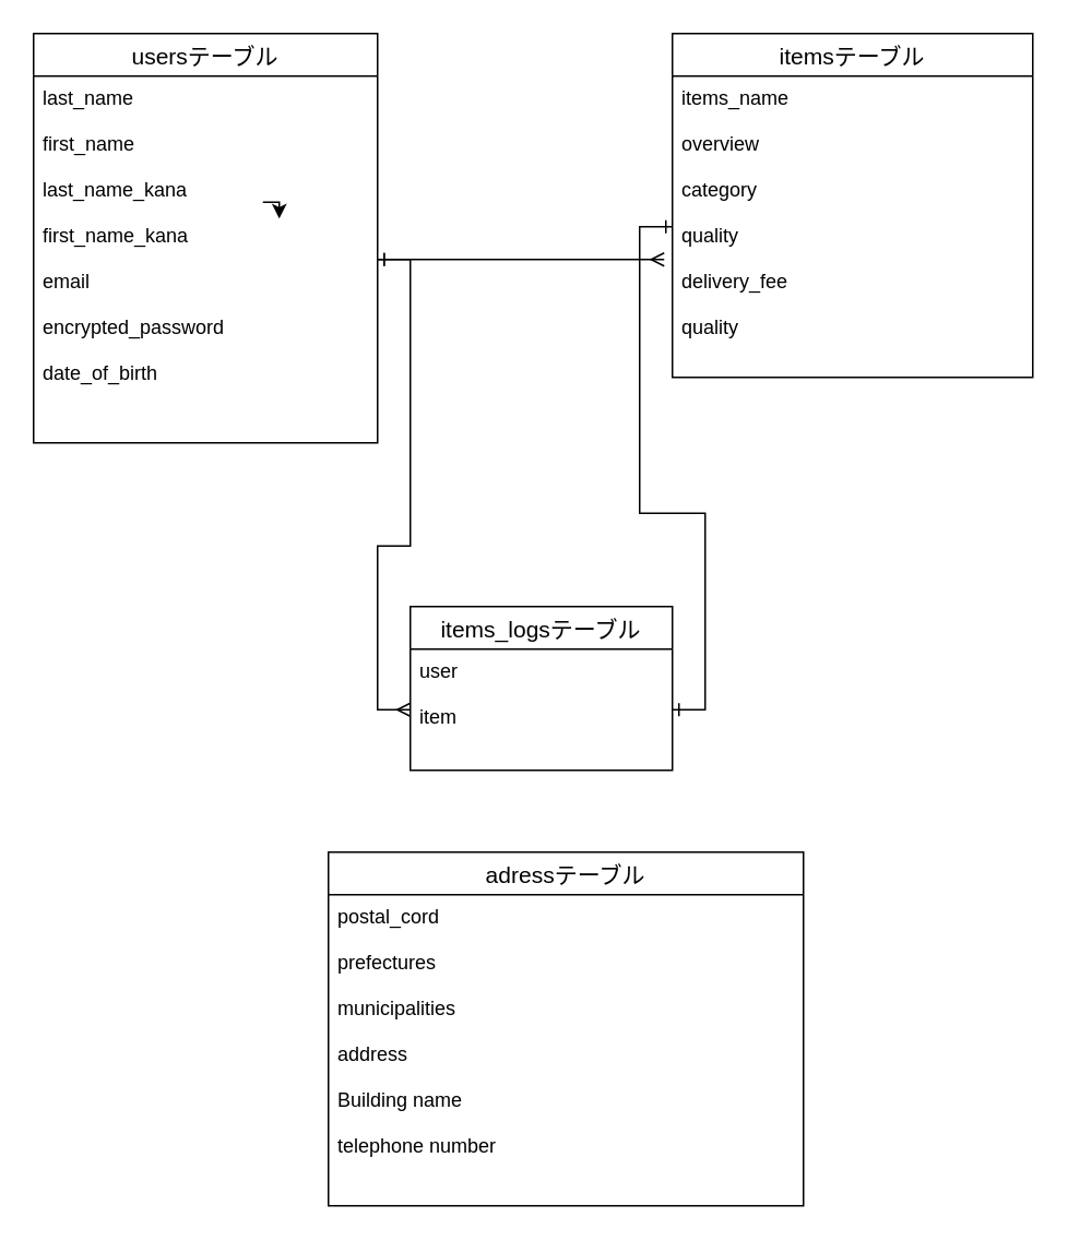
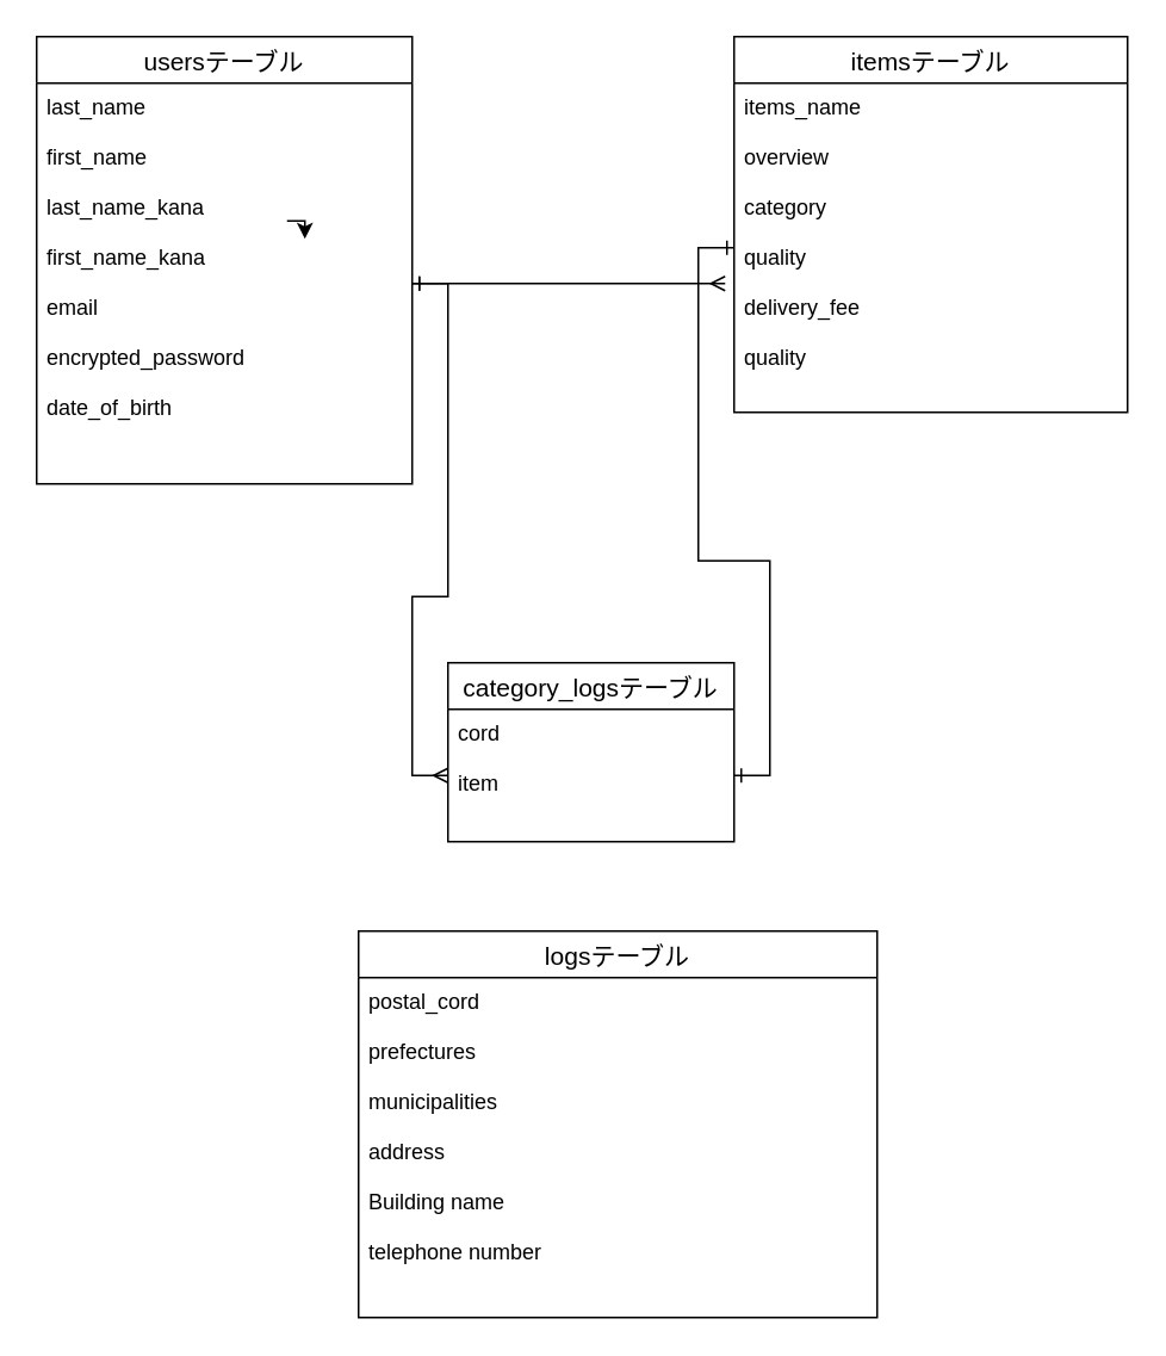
  <mxCell id="0" />
  <mxCell id="1" parent="0" />
- <mxCell id="2" value="items_logsテーブル" style="swimlane;fontStyle=0;childLayout=stackLayout;horizontal=1;startSize=26;horizontalStack=0;resizeParent=1;resizeParentMax=0;resizeLast=0;collapsible=1;marginBottom=0;align=center;fontSize=14;" vertex="1" parent="1"><mxGeometry x="250" y="370" width="160" height="100" as="geometry" /></mxCell>
- <mxCell id="3" value="user &#10;&#10;item" style="text;strokeColor=none;fillColor=none;spacingLeft=4;spacingRight=4;overflow=hidden;rotatable=0;points=[[0,0.5],[1,0.5]];portConstraint=eastwest;fontSize=12;" vertex="1" parent="2"><mxGeometry y="26" width="160" height="74" as="geometry" /></mxCell>
- <mxCell id="4" value="adressテーブル" style="swimlane;fontStyle=0;childLayout=stackLayout;horizontal=1;startSize=26;horizontalStack=0;resizeParent=1;resizeParentMax=0;resizeLast=0;collapsible=1;marginBottom=0;align=center;fontSize=14;" vertex="1" parent="1"><mxGeometry x="200" y="520" width="290" height="216" as="geometry" /></mxCell>
+ <mxCell id="2" value="category_logsテーブル" style="swimlane;fontStyle=0;childLayout=stackLayout;horizontal=1;startSize=26;horizontalStack=0;resizeParent=1;resizeParentMax=0;resizeLast=0;collapsible=1;marginBottom=0;align=center;fontSize=14;" vertex="1" parent="1"><mxGeometry x="250" y="370" width="160" height="100" as="geometry" /></mxCell>
+ <mxCell id="3" value="cord &#10;&#10;item" style="text;strokeColor=none;fillColor=none;spacingLeft=4;spacingRight=4;overflow=hidden;rotatable=0;points=[[0,0.5],[1,0.5]];portConstraint=eastwest;fontSize=12;" vertex="1" parent="2"><mxGeometry y="26" width="160" height="74" as="geometry" /></mxCell>
+ <mxCell id="4" value="logsテーブル" style="swimlane;fontStyle=0;childLayout=stackLayout;horizontal=1;startSize=26;horizontalStack=0;resizeParent=1;resizeParentMax=0;resizeLast=0;collapsible=1;marginBottom=0;align=center;fontSize=14;" vertex="1" parent="1"><mxGeometry x="200" y="520" width="290" height="216" as="geometry" /></mxCell>
  <mxCell id="5" value="postal_cord &#10;&#10;prefectures&#10;&#10;municipalities &#10;&#10;address &#10;&#10;Building name &#10;&#10;telephone number " style="text;strokeColor=none;fillColor=none;spacingLeft=4;spacingRight=4;overflow=hidden;rotatable=0;points=[[0,0.5],[1,0.5]];portConstraint=eastwest;fontSize=12;" vertex="1" parent="4"><mxGeometry y="26" width="290" height="190" as="geometry" /></mxCell>
  <mxCell id="6" style="edgeStyle=orthogonalEdgeStyle;rounded=0;orthogonalLoop=1;jettySize=auto;html=1;" edge="1" parent="1"><mxGeometry relative="1" as="geometry"><mxPoint x="170" y="133" as="targetPoint" /><mxPoint x="160" y="123" as="sourcePoint" /></mxGeometry></mxCell>
  <mxCell id="7" value="usersテーブル" style="swimlane;fontStyle=0;childLayout=stackLayout;horizontal=1;startSize=26;horizontalStack=0;resizeParent=1;resizeParentMax=0;resizeLast=0;collapsible=1;marginBottom=0;align=center;fontSize=14;" vertex="1" parent="1"><mxGeometry x="20" y="20" width="210" height="250" as="geometry" /></mxCell>
  <mxCell id="8" value="last_name &#10;&#10;first_name &#10;&#10;last_name_kana &#10;&#10;first_name_kana &#10;&#10;email &#10;&#10;encrypted_password&#10; &#10;date_of_birth" style="text;strokeColor=none;fillColor=none;spacingLeft=4;spacingRight=4;overflow=hidden;rotatable=0;points=[[0,0.5],[1,0.5]];portConstraint=eastwest;fontSize=12;" vertex="1" parent="7"><mxGeometry y="26" width="210" height="224" as="geometry" /></mxCell>
  <mxCell id="9" value="itemsテーブル" style="swimlane;fontStyle=0;childLayout=stackLayout;horizontal=1;startSize=26;horizontalStack=0;resizeParent=1;resizeParentMax=0;resizeLast=0;collapsible=1;marginBottom=0;align=center;fontSize=14;" vertex="1" parent="1"><mxGeometry x="410" y="20" width="220" height="210" as="geometry" /></mxCell>
  <mxCell id="10" value=" items_name&#10; &#10;overview&#10; &#10;category &#10;&#10;quality &#10;&#10;delivery_fee&#10;&#10;quality &#10;" style="text;strokeColor=none;fillColor=none;spacingLeft=4;spacingRight=4;overflow=hidden;rotatable=0;points=[[0,0.5],[1,0.5]];portConstraint=eastwest;fontSize=12;" vertex="1" parent="9"><mxGeometry y="26" width="220" height="184" as="geometry" /></mxCell>
  <mxCell id="11" style="edgeStyle=orthogonalEdgeStyle;rounded=0;orthogonalLoop=1;jettySize=auto;html=1;startArrow=ERone;startFill=0;endArrow=ERmany;endFill=0;verticalAlign=bottom;" edge="1" parent="1" source="8"><mxGeometry relative="1" as="geometry"><mxPoint x="405" y="158" as="targetPoint" /></mxGeometry></mxCell>
  <mxCell id="12" style="edgeStyle=orthogonalEdgeStyle;rounded=0;orthogonalLoop=1;jettySize=auto;html=1;startArrow=ERone;startFill=0;endArrow=ERmany;endFill=0;verticalAlign=bottom;" edge="1" parent="1" source="8" target="3"><mxGeometry relative="1" as="geometry" /></mxCell>
  <mxCell id="13" style="edgeStyle=orthogonalEdgeStyle;rounded=0;orthogonalLoop=1;jettySize=auto;html=1;startArrow=ERone;startFill=0;endArrow=ERone;endFill=0;verticalAlign=bottom;" edge="1" parent="1" source="10" target="3"><mxGeometry relative="1" as="geometry" /></mxCell>
